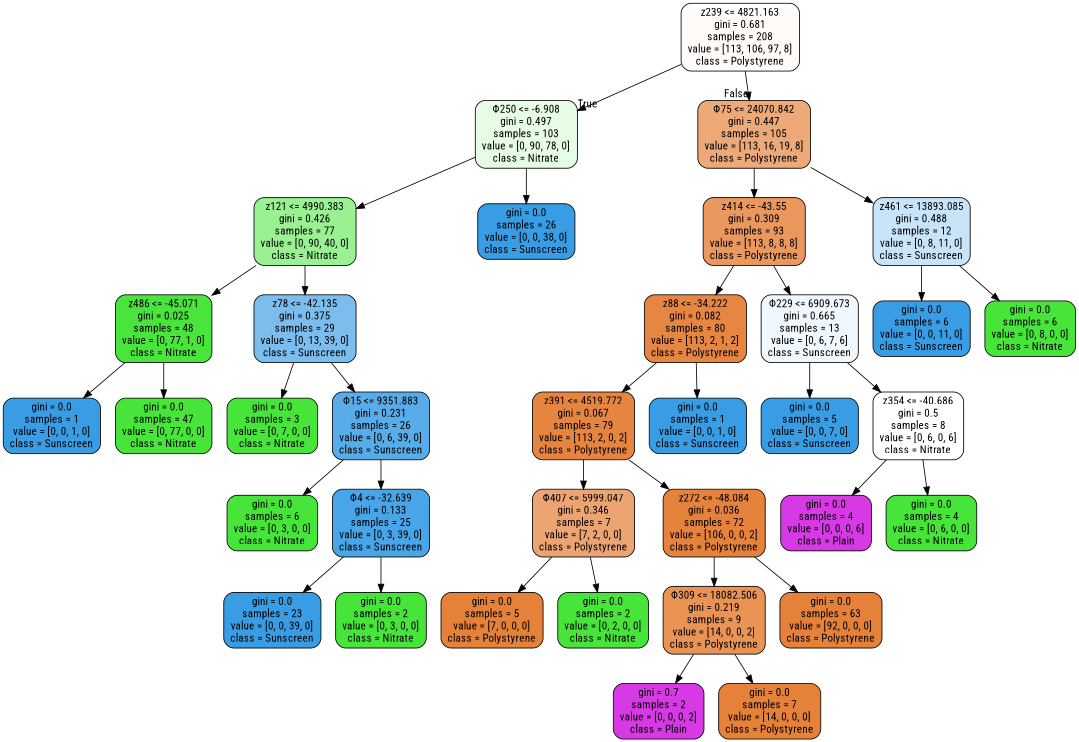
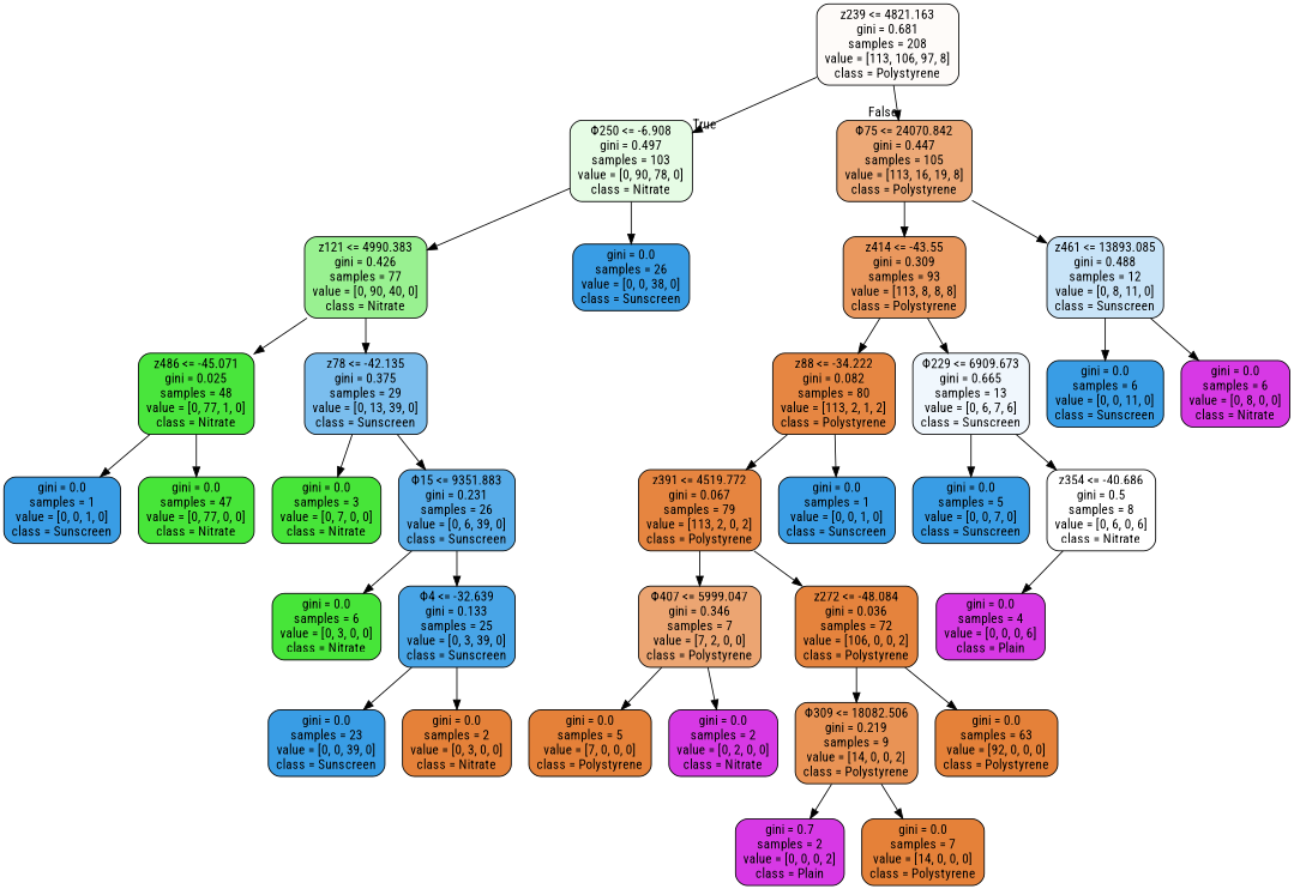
  digraph {
    fontname="Roboto Condensed"
    node [color=black fillcolor="#47e539" fontname="Roboto Condensed" shape=box style="filled, rounded"]
    edge [fontname="Roboto Condensed"]
    n1 [fillcolor="#fefbf9" label="z239 <= 4821.163\ngini = 0.681\nsamples = 208\nvalue = [113, 106, 97, 8]\nclass = Polystyrene"]
    n2 [fillcolor="#e6fce5" label="Φ250 <= -6.908\ngini = 0.497\nsamples = 103\nvalue = [0, 90, 78, 0]\nclass = Nitrate"]
    n3 [fillcolor="#eda977" label="Φ75 <= 24070.842\ngini = 0.447\nsamples = 105\nvalue = [113, 16, 19, 8]\nclass = Polystyrene"]
    n4 [fillcolor="#99f191" label="z121 <= 4990.383\ngini = 0.426\nsamples = 77\nvalue = [0, 90, 40, 0]\nclass = Nitrate"]
    n5 [fillcolor="#399de5" label="gini = 0.0\nsamples = 26\nvalue = [0, 0, 38, 0]\nclass = Sunscreen"]
    n6 [fillcolor="#ea985e" label="z414 <= -43.55\ngini = 0.309\nsamples = 93\nvalue = [113, 8, 8, 8]\nclass = Polystyrene"]
    n7 [fillcolor="#c9e4f8" label="z461 <= 13893.085\ngini = 0.488\nsamples = 12\nvalue = [0, 8, 11, 0]\nclass = Sunscreen"]
    n8 [fillcolor="#49e53c" label="z486 <= -45.071\ngini = 0.025\nsamples = 48\nvalue = [0, 77, 1, 0]\nclass = Nitrate"]
    n9 [fillcolor="#7bbeee" label="z78 <= -42.135\ngini = 0.375\nsamples = 29\nvalue = [0, 13, 39, 0]\nclass = Sunscreen"]
    n10 [fillcolor="#399de5" label="gini = 0.0\nsamples = 1\nvalue = [0, 0, 1, 0]\nclass = Sunscreen"]
    n11 [label="gini = 0.0\nsamples = 47\nvalue = [0, 77, 0, 0]\nclass = Nitrate"]
    n12 [label="gini = 0.0\nsamples = 3\nvalue = [0, 7, 0, 0]\nclass = Nitrate"]
    n13 [fillcolor="#57ace9" label="Φ15 <= 9351.883\ngini = 0.231\nsamples = 26\nvalue = [0, 6, 39, 0]\nclass = Sunscreen"]
    n14 [label="gini = 0.0\nsamples = 6\nvalue = [0, 3, 0, 0]\nclass = Nitrate"]
    n15 [fillcolor="#48a5e7" label="Φ4 <= -32.639\ngini = 0.133\nsamples = 25\nvalue = [0, 3, 39, 0]\nclass = Sunscreen"]
    n16 [fillcolor="#399de5" label="gini = 0.0\nsamples = 23\nvalue = [0, 0, 39, 0]\nclass = Sunscreen"]
-   n17 [label="gini = 0.0\nsamples = 2\nvalue = [0, 3, 0, 0]\nclass = Nitrate"]
+   n17 [fillcolor="#e58139" label="gini = 0.0\nsamples = 2\nvalue = [0, 3, 0, 0]\nclass = Nitrate"]
    n18 [fillcolor="#e68642" label="z88 <= -34.222\ngini = 0.082\nsamples = 80\nvalue = [113, 2, 1, 2]\nclass = Polystyrene"]
    n19 [fillcolor="#f0f7fd" label="Φ229 <= 6909.673\ngini = 0.665\nsamples = 13\nvalue = [0, 6, 7, 6]\nclass = Sunscreen"]
    n20 [fillcolor="#399de5" label="gini = 0.0\nsamples = 6\nvalue = [0, 0, 11, 0]\nclass = Sunscreen"]
-   n21 [label="gini = 0.0\nsamples = 6\nvalue = [0, 8, 0, 0]\nclass = Nitrate"]
+   n21 [fillcolor="#d739e5" label="gini = 0.0\nsamples = 6\nvalue = [0, 8, 0, 0]\nclass = Nitrate"]
    n22 [fillcolor="#e68540" label="z391 <= 4519.772\ngini = 0.067\nsamples = 79\nvalue = [113, 2, 0, 2]\nclass = Polystyrene"]
    n23 [fillcolor="#399de5" label="gini = 0.0\nsamples = 1\nvalue = [0, 0, 1, 0]\nclass = Sunscreen"]
    n24 [fillcolor="#399de5" label="gini = 0.0\nsamples = 5\nvalue = [0, 0, 7, 0]\nclass = Sunscreen"]
    n25 [fillcolor="#ffffff" label="z354 <= -40.686\ngini = 0.5\nsamples = 8\nvalue = [0, 6, 0, 6]\nclass = Nitrate"]
    n26 [fillcolor="#eca572" label="Φ407 <= 5999.047\ngini = 0.346\nsamples = 7\nvalue = [7, 2, 0, 0]\nclass = Polystyrene"]
    n27 [fillcolor="#e5833d" label="z272 <= -48.084\ngini = 0.036\nsamples = 72\nvalue = [106, 0, 0, 2]\nclass = Polystyrene"]
    n28 [fillcolor="#e58139" label="gini = 0.0\nsamples = 5\nvalue = [7, 0, 0, 0]\nclass = Polystyrene"]
-   n29 [label="gini = 0.0\nsamples = 2\nvalue = [0, 2, 0, 0]\nclass = Nitrate"]
+   n29 [fillcolor="#d739e5" label="gini = 0.0\nsamples = 2\nvalue = [0, 2, 0, 0]\nclass = Nitrate"]
    n30 [fillcolor="#e99355" label="Φ309 <= 18082.506\ngini = 0.219\nsamples = 9\nvalue = [14, 0, 0, 2]\nclass = Polystyrene"]
    n31 [fillcolor="#e58139" label="gini = 0.0\nsamples = 63\nvalue = [92, 0, 0, 0]\nclass = Polystyrene"]
    n32 [fillcolor="#d739e5" label="gini = 0.7\nsamples = 2\nvalue = [0, 0, 0, 2]\nclass = Plain"]
    n33 [fillcolor="#e58139" label="gini = 0.0\nsamples = 7\nvalue = [14, 0, 0, 0]\nclass = Polystyrene"]
    n34 [fillcolor="#d739e5" label="gini = 0.0\nsamples = 4\nvalue = [0, 0, 0, 6]\nclass = Plain"]
-   n35 [label="gini = 0.0\nsamples = 4\nvalue = [0, 6, 0, 0]\nclass = Nitrate"]
    n1 -> n2 [headlabel=True labelangle=45 labeldistance=2.5]
    n1 -> n3 [headlabel=False labelangle=-45 labeldistance=2.5]
    n2 -> n4
    n2 -> n5
    n3 -> n6
    n3 -> n7
    n4 -> n8
    n4 -> n9
    n6 -> n18
    n6 -> n19
    n7 -> n20
    n7 -> n21
    n8 -> n10
    n8 -> n11
    n9 -> n12
    n9 -> n13
    n13 -> n14
    n13 -> n15
    n15 -> n16
    n15 -> n17
    n18 -> n22
    n18 -> n23
    n19 -> n24
    n19 -> n25
    n22 -> n26
    n22 -> n27
    n25 -> n34
-   n25 -> n35
    n26 -> n28
    n26 -> n29
    n27 -> n30
    n27 -> n31
    n30 -> n32
    n30 -> n33
  }
